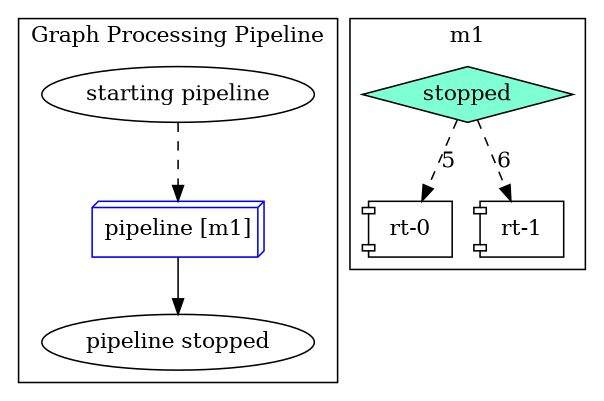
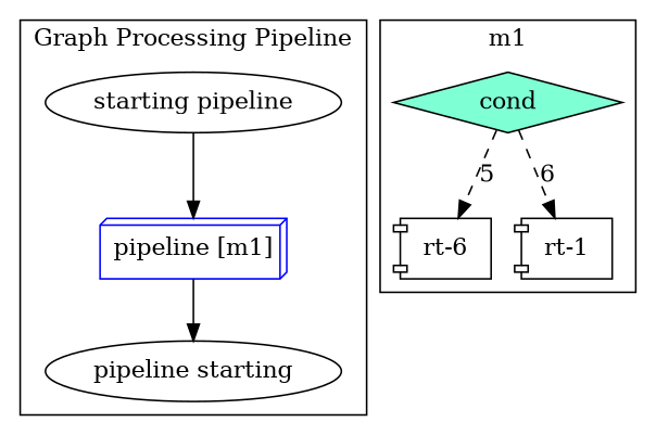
  digraph {
    n1 [label="starting pipeline"]
    n2 [color=blue label="pipeline [m1]" shape=box3d]
-   n3 [label="pipeline stopped"]
-   n4 [color=black fillcolor=aquamarine label=stopped shape=diamond style=filled]
-   n5 [label="rt-0" shape=component]
+   n3 [label="pipeline starting"]
+   n4 [color=black fillcolor=aquamarine label=cond shape=diamond style=filled]
+   n5 [label="rt-6" shape=component]
    n6 [label="rt-1" shape=component]
    subgraph cluster_1 {
      label="Graph Processing Pipeline"
      n1
      n2
      n3
    }
    subgraph cluster_2 {
      label=m1
      n4
      n5
      n6
    }
-   n1 -> n2 [style=dashed]
+   n1 -> n2
    n2 -> n3
    n4 -> n5 [label=5 style=dashed]
    n4 -> n6 [label=6 style=dashed]
  }
